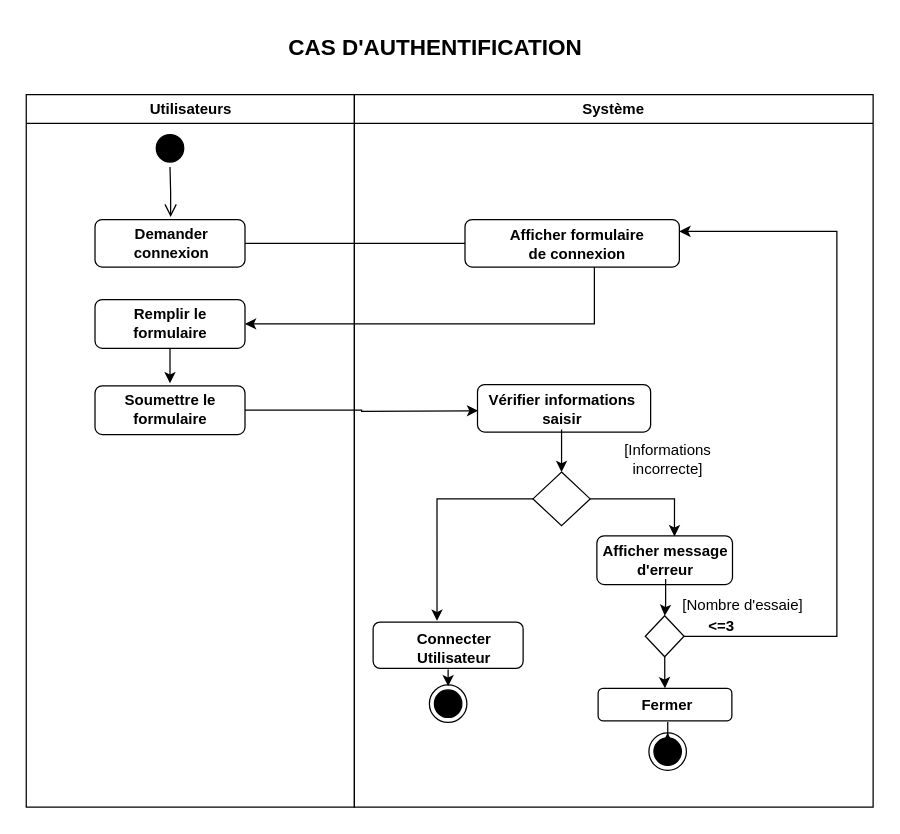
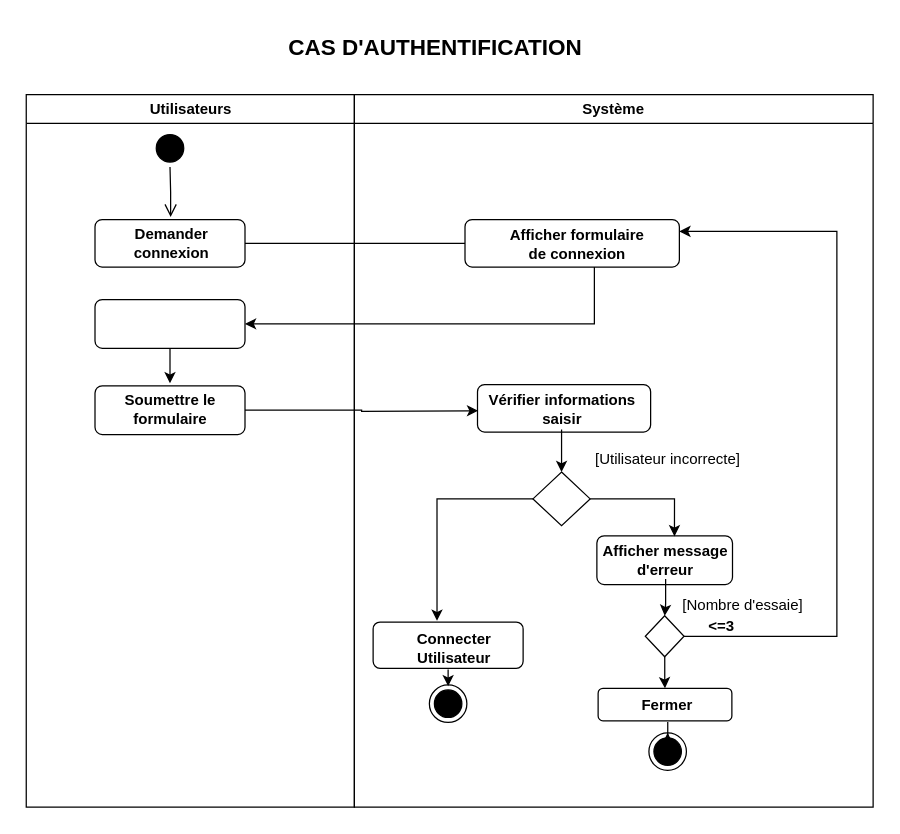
  <mxCell id="0" />
  <mxCell id="1" parent="0" />
  <mxCell id="2" value="Utilisateurs" style="swimlane;whiteSpace=wrap;movable=1;resizable=1;rotatable=1;deletable=1;editable=1;locked=0;connectable=1;" parent="1" vertex="1"><mxGeometry x="20.5" y="75" width="262.5" height="570" as="geometry" /></mxCell>
  <mxCell id="3" value="" style="ellipse;shape=startState;fillColor=#000000;strokeColor=#000000;" parent="2" vertex="1"><mxGeometry x="100" y="28" width="30" height="30" as="geometry" /></mxCell>
  <mxCell id="4" value="" style="edgeStyle=elbowEdgeStyle;elbow=horizontal;verticalAlign=bottom;endArrow=open;endSize=8;strokeColor=#000000;endFill=1;rounded=0" parent="2" source="3" edge="1"><mxGeometry x="100" y="40" as="geometry"><mxPoint x="115.5" y="98" as="targetPoint" /></mxGeometry></mxCell>
  <mxCell id="5" style="edgeStyle=orthogonalEdgeStyle;rounded=0;orthogonalLoop=1;jettySize=auto;html=1;" parent="2" source="6" edge="1"><mxGeometry relative="1" as="geometry"><mxPoint x="364.417" y="119" as="targetPoint" /></mxGeometry></mxCell>
  <mxCell id="6" value="" style="rounded=1;whiteSpace=wrap;html=1;" parent="2" vertex="1"><mxGeometry x="55" y="100" width="120" height="38" as="geometry" /></mxCell>
  <mxCell id="7" value="&lt;b&gt;Demander connexion&lt;/b&gt;" style="text;html=1;align=center;verticalAlign=middle;whiteSpace=wrap;rounded=0;" parent="2" vertex="1"><mxGeometry x="79" y="104" width="74" height="30" as="geometry" /></mxCell>
  <mxCell id="8" style="edgeStyle=orthogonalEdgeStyle;rounded=0;orthogonalLoop=1;jettySize=auto;html=1;" parent="2" source="9" edge="1"><mxGeometry relative="1" as="geometry"><mxPoint x="115" y="231.005" as="targetPoint" /></mxGeometry></mxCell>
  <mxCell id="9" value="" style="rounded=1;whiteSpace=wrap;html=1;" parent="2" vertex="1"><mxGeometry x="55" y="164" width="120" height="39" as="geometry" /></mxCell>
- <mxCell id="10" value="&lt;b&gt;Remplir le formulaire&lt;/b&gt;" style="text;html=1;align=center;verticalAlign=middle;whiteSpace=wrap;rounded=0;" parent="2" vertex="1"><mxGeometry x="76" y="168" width="78" height="30" as="geometry" /></mxCell>
  <mxCell id="11" style="edgeStyle=orthogonalEdgeStyle;rounded=0;orthogonalLoop=1;jettySize=auto;html=1;exitX=1;exitY=0.5;exitDx=0;exitDy=0;" parent="2" source="12" edge="1"><mxGeometry relative="1" as="geometry"><mxPoint x="361.5" y="253" as="targetPoint" /><mxPoint x="186" y="252.517" as="sourcePoint" /></mxGeometry></mxCell>
  <mxCell id="12" value="" style="rounded=1;whiteSpace=wrap;html=1;" parent="2" vertex="1"><mxGeometry x="55" y="233" width="120" height="39" as="geometry" /></mxCell>
  <mxCell id="13" value="&lt;b&gt;Soumettre le formulaire&lt;/b&gt;" style="text;html=1;align=center;verticalAlign=middle;whiteSpace=wrap;rounded=0;" parent="2" vertex="1"><mxGeometry x="76" y="237" width="78" height="30" as="geometry" /></mxCell>
  <mxCell id="14" value="Système" style="swimlane;whiteSpace=wrap;movable=1;resizable=1;rotatable=1;deletable=1;editable=1;locked=0;connectable=1;" parent="1" vertex="1"><mxGeometry x="283" y="75" width="415" height="570" as="geometry"><mxRectangle x="427" y="128" width="82" height="26" as="alternateBounds" /></mxGeometry></mxCell>
  <mxCell id="15" value="" style="rounded=1;whiteSpace=wrap;html=1;" parent="14" vertex="1"><mxGeometry x="88.5" y="100" width="171.5" height="38" as="geometry" /></mxCell>
  <mxCell id="16" value="&lt;b&gt;Afficher formulaire de connexion&lt;/b&gt;" style="text;html=1;align=center;verticalAlign=middle;whiteSpace=wrap;rounded=0;" parent="14" vertex="1"><mxGeometry x="115.5" y="105" width="124.5" height="30" as="geometry" /></mxCell>
  <mxCell id="17" value="" style="rounded=1;whiteSpace=wrap;html=1;" parent="14" vertex="1"><mxGeometry x="98.5" y="232" width="138.5" height="38" as="geometry" /></mxCell>
  <mxCell id="18" style="edgeStyle=orthogonalEdgeStyle;rounded=0;orthogonalLoop=1;jettySize=auto;html=1;" parent="14" edge="1"><mxGeometry relative="1" as="geometry"><mxPoint x="165.75" y="302.005" as="targetPoint" /><mxPoint x="165.75" y="268" as="sourcePoint" /></mxGeometry></mxCell>
  <mxCell id="19" value="&lt;b&gt;Vérifier informations saisir&lt;/b&gt;" style="text;html=1;align=center;verticalAlign=middle;whiteSpace=wrap;rounded=0;" parent="14" vertex="1"><mxGeometry x="103.5" y="237" width="124.5" height="30" as="geometry" /></mxCell>
  <mxCell id="20" style="edgeStyle=orthogonalEdgeStyle;rounded=0;orthogonalLoop=1;jettySize=auto;html=1;entryX=0.426;entryY=-0.027;entryDx=0;entryDy=0;entryPerimeter=0;" parent="14" source="21" target="26" edge="1"><mxGeometry relative="1" as="geometry"><mxPoint x="71.083" y="352.672" as="targetPoint" /></mxGeometry></mxCell>
  <mxCell id="21" value="" style="rhombus;whiteSpace=wrap;html=1;" parent="14" vertex="1"><mxGeometry x="142.88" y="302" width="45.75" height="43" as="geometry" /></mxCell>
  <mxCell id="22" value="" style="rounded=1;whiteSpace=wrap;html=1;" parent="14" vertex="1"><mxGeometry x="194" y="353" width="108.5" height="39" as="geometry" /></mxCell>
  <mxCell id="23" style="edgeStyle=orthogonalEdgeStyle;rounded=0;orthogonalLoop=1;jettySize=auto;html=1;entryX=0.572;entryY=0.013;entryDx=0;entryDy=0;entryPerimeter=0;" parent="14" source="21" target="22" edge="1"><mxGeometry relative="1" as="geometry" /></mxCell>
  <mxCell id="24" value="&lt;b&gt;Afficher message d'erreur&lt;/b&gt;" style="text;html=1;align=center;verticalAlign=middle;whiteSpace=wrap;rounded=0;" parent="14" vertex="1"><mxGeometry x="194" y="357.5" width="110" height="30" as="geometry" /></mxCell>
- <mxCell id="25" value="[Informations incorrecte]" style="text;html=1;align=center;verticalAlign=middle;whiteSpace=wrap;rounded=0;" parent="14" vertex="1"><mxGeometry x="188.63" y="277" width="124" height="30" as="geometry" /></mxCell>
+ <mxCell id="25" value="[Utilisateur incorrecte]" style="text;html=1;align=center;verticalAlign=middle;whiteSpace=wrap;rounded=0;" parent="14" vertex="1"><mxGeometry x="188.63" y="277" width="124" height="30" as="geometry" /></mxCell>
  <mxCell id="26" value="" style="rounded=1;whiteSpace=wrap;html=1;" parent="14" vertex="1"><mxGeometry x="15" y="422" width="120" height="37" as="geometry" /></mxCell>
  <mxCell id="27" value="&lt;b&gt;Connecter Utilisateur&lt;/b&gt;" style="text;html=1;align=center;verticalAlign=middle;whiteSpace=wrap;rounded=0;" parent="14" vertex="1"><mxGeometry x="25" y="428" width="110" height="30" as="geometry" /></mxCell>
  <mxCell id="28" style="edgeStyle=orthogonalEdgeStyle;rounded=0;orthogonalLoop=1;jettySize=auto;html=1;entryX=1;entryY=0.25;entryDx=0;entryDy=0;" parent="14" source="30" target="15" edge="1"><mxGeometry relative="1" as="geometry"><mxPoint x="393.583" y="126.005" as="targetPoint" /><Array as="points"><mxPoint x="386" y="433" /><mxPoint x="386" y="110" /></Array></mxGeometry></mxCell>
  <mxCell id="29" style="edgeStyle=orthogonalEdgeStyle;rounded=0;orthogonalLoop=1;jettySize=auto;html=1;entryX=0.5;entryY=0;entryDx=0;entryDy=0;" parent="14" source="30" target="34" edge="1"><mxGeometry relative="1" as="geometry" /></mxCell>
  <mxCell id="30" value="" style="rhombus;whiteSpace=wrap;html=1;" parent="14" vertex="1"><mxGeometry x="232.75" y="417" width="31" height="32.84" as="geometry" /></mxCell>
  <mxCell id="31" style="edgeStyle=orthogonalEdgeStyle;rounded=0;orthogonalLoop=1;jettySize=auto;html=1;" parent="14" source="24" target="30" edge="1"><mxGeometry relative="1" as="geometry"><mxPoint x="249" y="411.839" as="targetPoint" /></mxGeometry></mxCell>
  <mxCell id="32" value="[Nombre d'essaie]" style="text;html=1;align=center;verticalAlign=middle;whiteSpace=wrap;rounded=0;" parent="14" vertex="1"><mxGeometry x="249" y="395" width="124" height="27" as="geometry" /></mxCell>
  <mxCell id="33" value="&lt;b&gt;&amp;lt;=3&lt;/b&gt;" style="text;html=1;align=center;verticalAlign=middle;whiteSpace=wrap;rounded=0;" parent="14" vertex="1"><mxGeometry x="281" y="417" width="26" height="17" as="geometry" /></mxCell>
  <mxCell id="34" value="" style="rounded=1;whiteSpace=wrap;html=1;" parent="14" vertex="1"><mxGeometry x="195" y="475" width="107" height="26" as="geometry" /></mxCell>
  <mxCell id="35" value="&lt;b&gt;Fermer&lt;/b&gt;" style="text;html=1;align=center;verticalAlign=middle;whiteSpace=wrap;rounded=0;" parent="14" vertex="1"><mxGeometry x="202.25" y="475" width="96.75" height="27" as="geometry" /></mxCell>
  <mxCell id="36" style="edgeStyle=orthogonalEdgeStyle;rounded=0;orthogonalLoop=1;jettySize=auto;html=1;entryX=1;entryY=0.5;entryDx=0;entryDy=0;" parent="1" source="15" target="9" edge="1"><mxGeometry relative="1" as="geometry"><Array as="points"><mxPoint x="475" y="258" /></Array></mxGeometry></mxCell>
  <mxCell id="37" value="" style="ellipse;html=1;shape=endState;fillColor=#000000;strokeColor=#000000;" parent="1" vertex="1"><mxGeometry x="518.625" y="585.693" width="30" height="30" as="geometry" /></mxCell>
  <mxCell id="38" style="edgeStyle=orthogonalEdgeStyle;rounded=0;orthogonalLoop=1;jettySize=auto;html=1;" parent="1" source="35" target="37" edge="1"><mxGeometry relative="1" as="geometry"><mxPoint x="533.625" y="597.693" as="targetPoint" /></mxGeometry></mxCell>
  <mxCell id="39" value="" style="ellipse;html=1;shape=endState;fillColor=#000000;strokeColor=#000000;" parent="1" vertex="1"><mxGeometry x="343" y="547.365" width="30" height="30" as="geometry" /></mxCell>
  <mxCell id="40" style="edgeStyle=orthogonalEdgeStyle;rounded=0;orthogonalLoop=1;jettySize=auto;html=1;" parent="1" edge="1"><mxGeometry relative="1" as="geometry"><mxPoint x="358" y="548.365" as="targetPoint" /><mxPoint x="358" y="535" as="sourcePoint" /></mxGeometry></mxCell>
  <mxCell id="41" value="&lt;font style=&quot;font-size: 18px;&quot;&gt;&lt;b style=&quot;&quot;&gt;CAS D'AUTHENTIFICATION&lt;/b&gt;&lt;/font&gt;" style="text;html=1;align=center;verticalAlign=middle;whiteSpace=wrap;rounded=0;" parent="1" vertex="1"><mxGeometry x="137" y="20" width="421.5" height="36" as="geometry" /></mxCell>
